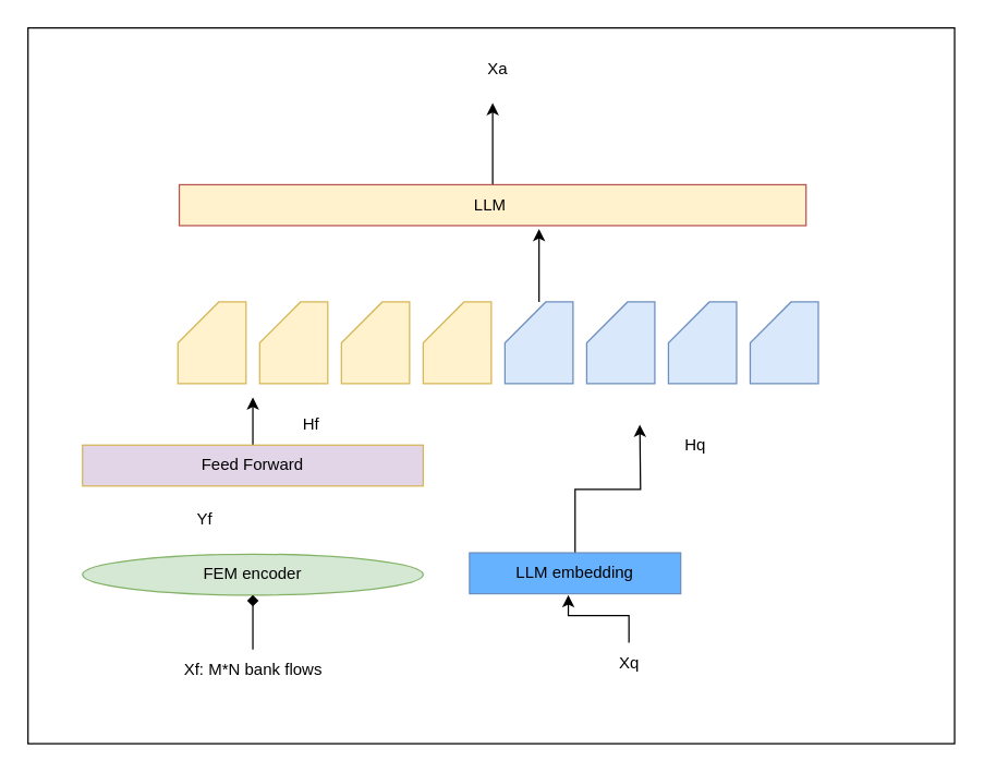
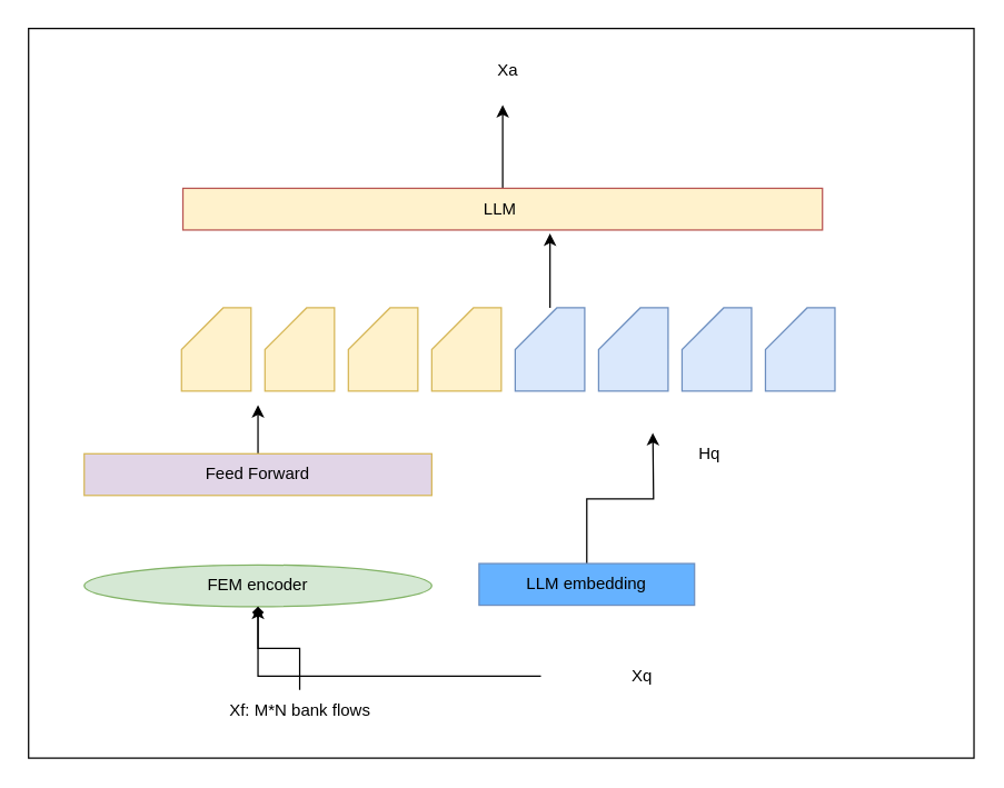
  <mxCell id="0" />
  <mxCell id="1" parent="0" />
  <mxCell id="2" value="" style="rounded=0;whiteSpace=wrap;html=1;" vertex="1" parent="1"><mxGeometry x="20" y="20" width="680" height="525" as="geometry" /></mxCell>
  <mxCell id="3" value="FEM encoder" style="ellipse;whiteSpace=wrap;html=1;fillColor=#d5e8d4;strokeColor=#82b366;" vertex="1" parent="1"><mxGeometry x="60" y="406" width="250" height="30" as="geometry" /></mxCell>
  <mxCell id="4" style="edgeStyle=orthogonalEdgeStyle;rounded=0;orthogonalLoop=1;jettySize=auto;html=1;" edge="1" parent="1" source="5"><mxGeometry relative="1" as="geometry"><mxPoint x="185" y="291" as="targetPoint" /></mxGeometry></mxCell>
  <mxCell id="5" value="Feed Forward" style="rounded=0;whiteSpace=wrap;html=1;fillColor=#e1d5e7;strokeColor=#d6b656;" vertex="1" parent="1"><mxGeometry x="60" y="326" width="250" height="30" as="geometry" /></mxCell>
- <mxCell id="6" value="Yf" style="text;html=1;align=center;verticalAlign=middle;whiteSpace=wrap;rounded=0;" vertex="1" parent="1"><mxGeometry x="120" y="366" width="60" height="30" as="geometry" /></mxCell>
  <mxCell id="7" style="edgeStyle=orthogonalEdgeStyle;rounded=0;orthogonalLoop=1;jettySize=auto;html=1;endArrow=diamond;" edge="1" parent="1" source="8" target="3"><mxGeometry relative="1" as="geometry" /></mxCell>
- <mxCell id="8" value="Xf: M*N bank flows" style="text;html=1;align=center;verticalAlign=middle;whiteSpace=wrap;rounded=0;" vertex="1" parent="1"><mxGeometry x="112.5" y="476" width="145" height="30" as="geometry" /></mxCell>
+ <mxCell id="8" value="Xf: M*N bank flows" style="text;html=1;align=center;verticalAlign=middle;whiteSpace=wrap;rounded=0;" vertex="1" parent="1"><mxGeometry x="142.5" y="496" width="145" height="30" as="geometry" /></mxCell>
  <mxCell id="9" value="" style="shape=card;whiteSpace=wrap;html=1;fillColor=#fff2cc;strokeColor=#d6b656;" vertex="1" parent="1"><mxGeometry x="130" y="221" width="50" height="60" as="geometry" /></mxCell>
  <mxCell id="10" value="" style="shape=card;whiteSpace=wrap;html=1;fillColor=#fff2cc;strokeColor=#d6b656;" vertex="1" parent="1"><mxGeometry x="190" y="221" width="50" height="60" as="geometry" /></mxCell>
  <mxCell id="11" value="" style="shape=card;whiteSpace=wrap;html=1;fillColor=#fff2cc;strokeColor=#d6b656;" vertex="1" parent="1"><mxGeometry x="250" y="221" width="50" height="60" as="geometry" /></mxCell>
  <mxCell id="12" value="" style="shape=card;whiteSpace=wrap;html=1;fillColor=#fff2cc;strokeColor=#d6b656;" vertex="1" parent="1"><mxGeometry x="310" y="221" width="50" height="60" as="geometry" /></mxCell>
  <mxCell id="13" value="" style="shape=card;whiteSpace=wrap;html=1;fillColor=#dae8fc;strokeColor=#6c8ebf;" vertex="1" parent="1"><mxGeometry x="370" y="221" width="50" height="60" as="geometry" /></mxCell>
  <mxCell id="14" value="" style="shape=card;whiteSpace=wrap;html=1;fillColor=#dae8fc;strokeColor=#6c8ebf;" vertex="1" parent="1"><mxGeometry x="430" y="221" width="50" height="60" as="geometry" /></mxCell>
  <mxCell id="15" value="" style="shape=card;whiteSpace=wrap;html=1;fillColor=#dae8fc;strokeColor=#6c8ebf;" vertex="1" parent="1"><mxGeometry x="490" y="221" width="50" height="60" as="geometry" /></mxCell>
  <mxCell id="16" value="" style="shape=card;whiteSpace=wrap;html=1;fillColor=#dae8fc;strokeColor=#6c8ebf;" vertex="1" parent="1"><mxGeometry x="550" y="221" width="50" height="60" as="geometry" /></mxCell>
  <mxCell id="17" style="edgeStyle=orthogonalEdgeStyle;rounded=0;orthogonalLoop=1;jettySize=auto;html=1;" edge="1" parent="1" source="18"><mxGeometry relative="1" as="geometry"><mxPoint x="469" y="311" as="targetPoint" /></mxGeometry></mxCell>
  <mxCell id="18" value="LLM embedding" style="rounded=0;whiteSpace=wrap;html=1;fillColor=#66B2FF;strokeColor=#6c8ebf;" vertex="1" parent="1"><mxGeometry x="344" y="405" width="155" height="30" as="geometry" /></mxCell>
  <mxCell id="19" value="Xq" style="text;html=1;align=center;verticalAlign=middle;whiteSpace=wrap;rounded=0;" vertex="1" parent="1"><mxGeometry x="388.5" y="471" width="145" height="30" as="geometry" /></mxCell>
- <mxCell id="20" style="edgeStyle=orthogonalEdgeStyle;rounded=0;orthogonalLoop=1;jettySize=auto;html=1;entryX=0.468;entryY=1.033;entryDx=0;entryDy=0;entryPerimeter=0;" edge="1" parent="1" source="19" target="18"><mxGeometry relative="1" as="geometry" /></mxCell>
- <mxCell id="21" value="Hf" style="text;html=1;align=center;verticalAlign=middle;whiteSpace=wrap;rounded=0;" vertex="1" parent="1"><mxGeometry x="197.5" y="296" width="60" height="30" as="geometry" /></mxCell>
+ <mxCell id="20" style="edgeStyle=orthogonalEdgeStyle;rounded=0;orthogonalLoop=1;jettySize=auto;html=1;" edge="1" parent="1" source="19" target="3"><mxGeometry relative="1" as="geometry" /></mxCell>
  <mxCell id="22" value="Hq" style="text;html=1;align=center;verticalAlign=middle;whiteSpace=wrap;rounded=0;" vertex="1" parent="1"><mxGeometry x="480" y="311" width="60" height="30" as="geometry" /></mxCell>
  <mxCell id="23" style="edgeStyle=orthogonalEdgeStyle;rounded=0;orthogonalLoop=1;jettySize=auto;html=1;" edge="1" parent="1" source="24"><mxGeometry relative="1" as="geometry"><mxPoint x="361" y="75" as="targetPoint" /></mxGeometry></mxCell>
  <mxCell id="24" value="LLM&amp;nbsp;" style="rounded=0;whiteSpace=wrap;html=1;fillColor=#fff2cc;strokeColor=#b85450;" vertex="1" parent="1"><mxGeometry x="131" y="135" width="460" height="30" as="geometry" /></mxCell>
  <mxCell id="25" style="edgeStyle=orthogonalEdgeStyle;rounded=0;orthogonalLoop=1;jettySize=auto;html=1;entryX=0.574;entryY=1.083;entryDx=0;entryDy=0;entryPerimeter=0;" edge="1" parent="1" source="13" target="24"><mxGeometry relative="1" as="geometry" /></mxCell>
  <mxCell id="26" value="Xa" style="text;html=1;align=center;verticalAlign=middle;whiteSpace=wrap;rounded=0;" vertex="1" parent="1"><mxGeometry x="288.5" y="35" width="151.5" height="30" as="geometry" /></mxCell>
